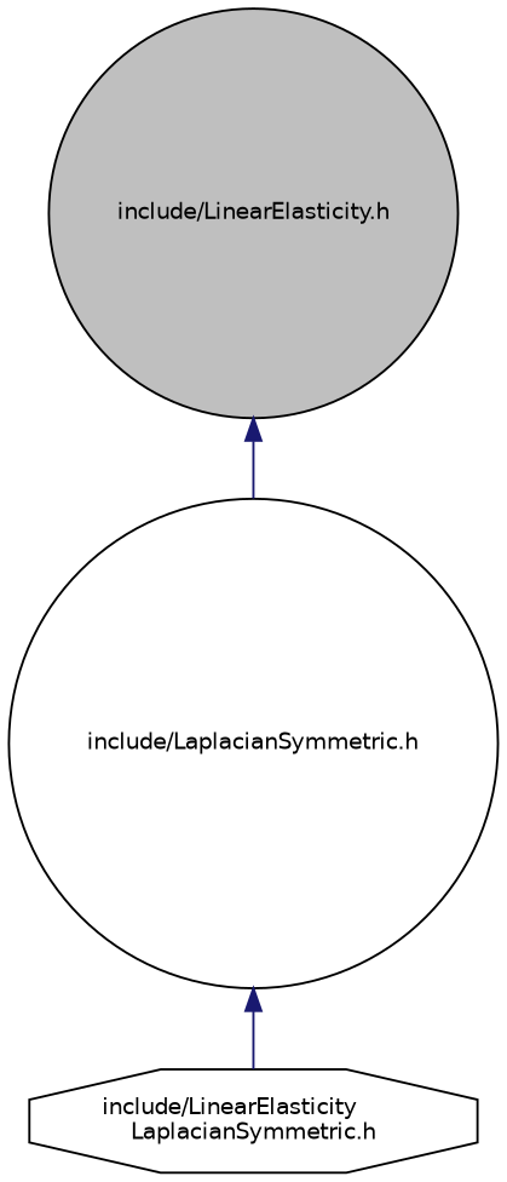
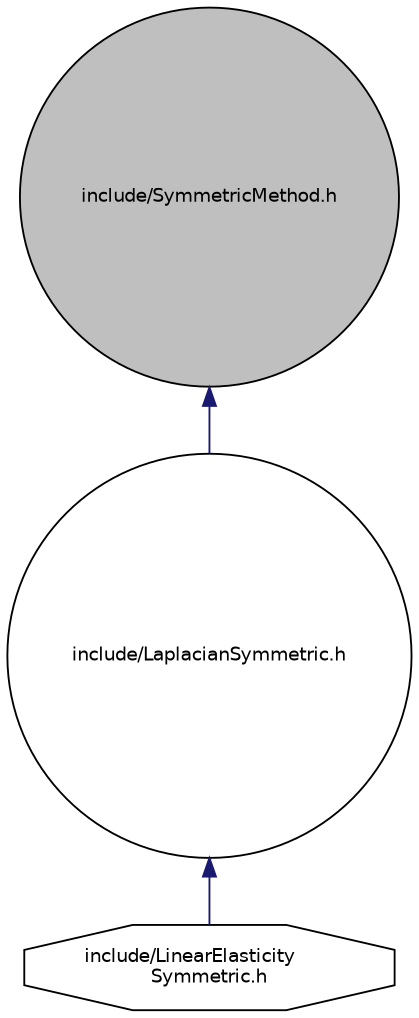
  digraph {
    node [color=black fillcolor=white fontname=Helvetica fontsize=10 shape=circle style=filled]
    edge [color=midnightblue dir=back fontname=Helvetica fontsize=10 labelfontname=Helvetica labelfontsize=10 style=solid]
-   n1 [fillcolor=grey75 fontcolor=black height=0.2 label="include/LinearElasticity.h" width=0.4]
+   n1 [fillcolor=grey75 fontcolor=black height=0.2 label="include/SymmetricMethod.h" width=0.4]
    n2 [height=0.2 label="include/LaplacianSymmetric.h" width=0.4]
-   n3 [height=0.2 label="include/LinearElasticity\lLaplacianSymmetric.h" shape=octagon width=0.4]
+   n3 [height=0.2 label="include/LinearElasticity\lSymmetric.h" shape=octagon width=0.4]
    n1 -> n2
    n2 -> n3
  }
